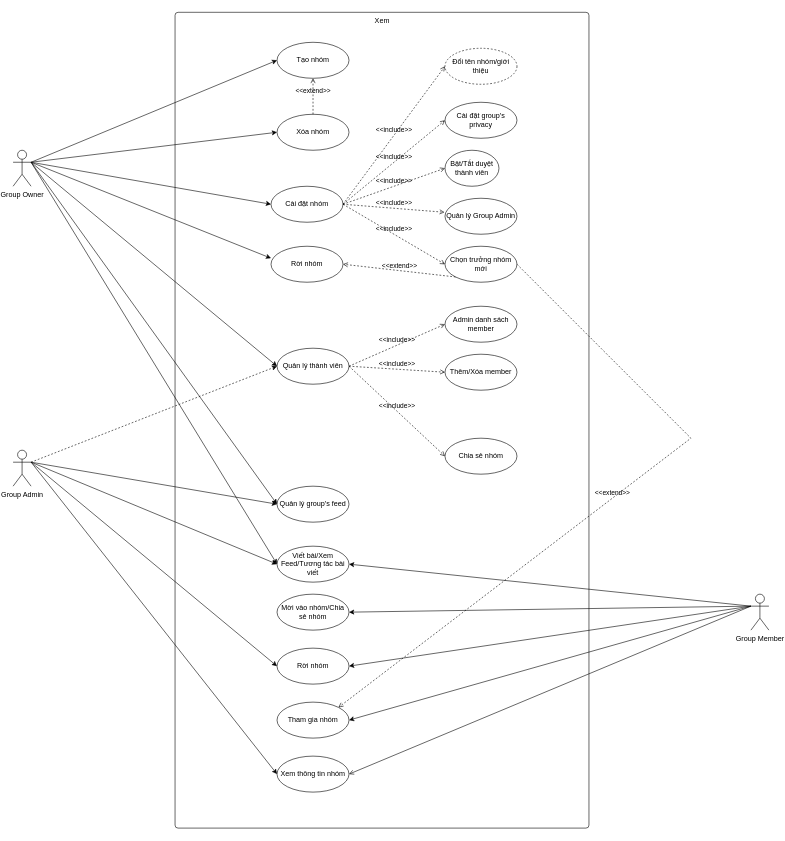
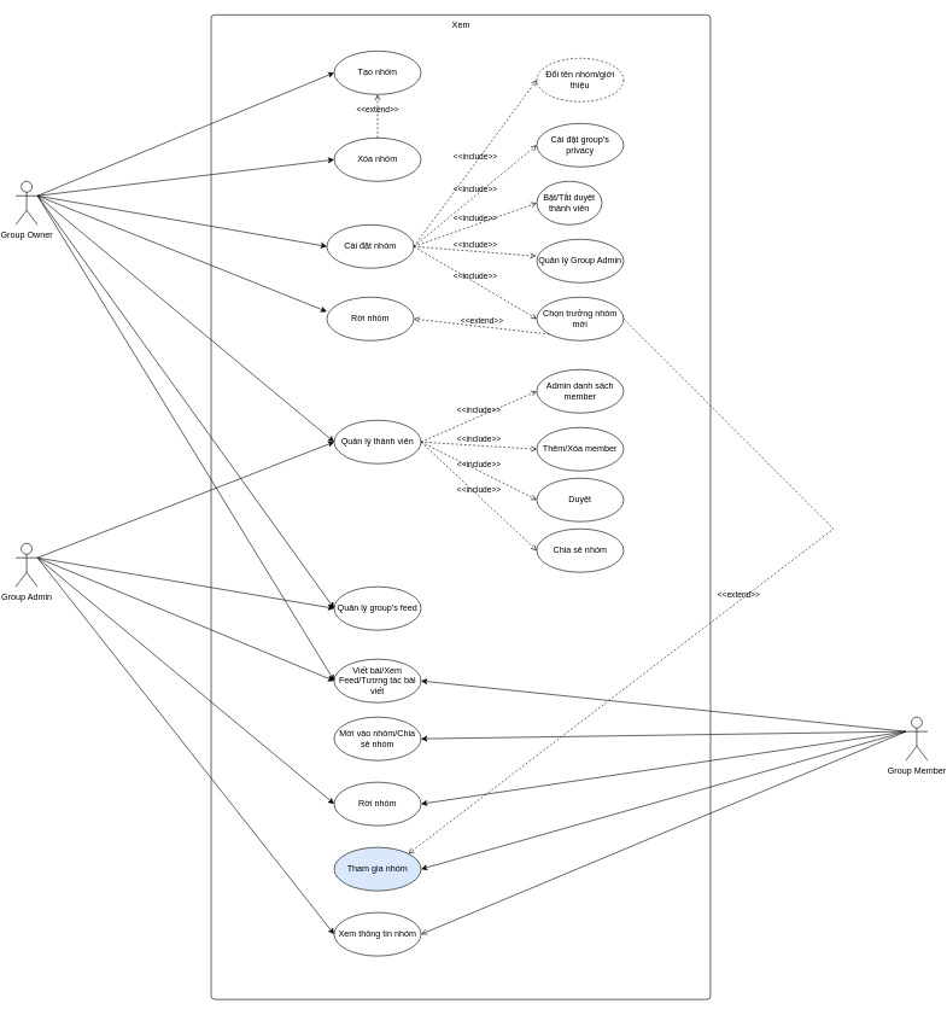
  <mxCell id="0" />
  <mxCell id="1" parent="0" />
  <mxCell id="2" value="Xem" style="html=1;align=center;verticalAlign=top;rounded=1;absoluteArcSize=1;arcSize=10;dashed=0;" vertex="1" parent="1"><mxGeometry x="290" y="20" width="690" height="1360" as="geometry" /></mxCell>
  <mxCell id="3" value="Group Owner" style="shape=umlActor;verticalLabelPosition=bottom;verticalAlign=top;html=1;" vertex="1" parent="1"><mxGeometry x="20" y="250" width="30" height="60" as="geometry" /></mxCell>
  <mxCell id="4" value="Group Admin" style="shape=umlActor;verticalLabelPosition=bottom;verticalAlign=top;html=1;" vertex="1" parent="1"><mxGeometry x="20" y="750" width="30" height="60" as="geometry" /></mxCell>
  <mxCell id="5" value="Group Member" style="shape=umlActor;verticalLabelPosition=bottom;verticalAlign=top;html=1;" vertex="1" parent="1"><mxGeometry x="1250" y="990" width="30" height="60" as="geometry" /></mxCell>
  <mxCell id="6" value="Tạo nhóm" style="ellipse;whiteSpace=wrap;html=1;verticalAlign=middle;" vertex="1" parent="1"><mxGeometry x="460" y="70" width="120" height="60" as="geometry" /></mxCell>
  <mxCell id="7" value="Cài đặt nhóm" style="ellipse;whiteSpace=wrap;html=1;verticalAlign=middle;" vertex="1" parent="1"><mxGeometry x="450" y="310" width="120" height="60" as="geometry" /></mxCell>
  <mxCell id="8" value="Quản lý thành viên" style="ellipse;whiteSpace=wrap;html=1;verticalAlign=middle;" vertex="1" parent="1"><mxGeometry x="460" y="580" width="120" height="60" as="geometry" /></mxCell>
  <mxCell id="9" value="Quản lý group's feed" style="ellipse;whiteSpace=wrap;html=1;verticalAlign=middle;" vertex="1" parent="1"><mxGeometry x="460" y="810" width="120" height="60" as="geometry" /></mxCell>
  <mxCell id="10" value="Xóa nhóm" style="ellipse;whiteSpace=wrap;html=1;verticalAlign=middle;" vertex="1" parent="1"><mxGeometry x="460" y="190" width="120" height="60" as="geometry" /></mxCell>
  <mxCell id="11" value="&amp;lt;&amp;lt;extend&amp;gt;&amp;gt;" style="html=1;verticalAlign=bottom;labelBackgroundColor=none;endArrow=open;endFill=0;dashed=1;rounded=0;exitX=0.5;exitY=0;exitDx=0;exitDy=0;entryX=0.5;entryY=1;entryDx=0;entryDy=0;" edge="1" parent="1" source="10" target="6"><mxGeometry width="160" relative="1" as="geometry"><mxPoint x="670" y="190" as="sourcePoint" /><mxPoint x="830" y="190" as="targetPoint" /></mxGeometry></mxCell>
  <mxCell id="12" value="Cài đặt group's privacy" style="ellipse;whiteSpace=wrap;html=1;" vertex="1" parent="1"><mxGeometry x="740" y="170" width="120" height="60" as="geometry" /></mxCell>
  <mxCell id="13" value="&amp;lt;&amp;lt;include&amp;gt;&amp;gt;" style="html=1;verticalAlign=bottom;labelBackgroundColor=none;endArrow=open;endFill=0;dashed=1;rounded=0;exitX=1;exitY=0.5;exitDx=0;exitDy=0;entryX=0;entryY=0.5;entryDx=0;entryDy=0;" edge="1" parent="1" source="7" target="12"><mxGeometry width="160" relative="1" as="geometry"><mxPoint x="620" y="390" as="sourcePoint" /><mxPoint x="780" y="390" as="targetPoint" /></mxGeometry></mxCell>
  <mxCell id="14" value="Bật/Tắt duyệt thành viên" style="ellipse;whiteSpace=wrap;html=1;" vertex="1" parent="1"><mxGeometry x="740" y="250" width="90" height="60" as="geometry" /></mxCell>
  <mxCell id="15" value="&amp;lt;&amp;lt;include&amp;gt;&amp;gt;" style="html=1;verticalAlign=bottom;labelBackgroundColor=none;endArrow=open;endFill=0;dashed=1;rounded=0;exitX=1;exitY=0.5;exitDx=0;exitDy=0;entryX=0;entryY=0.5;entryDx=0;entryDy=0;" edge="1" parent="1" source="7" target="14"><mxGeometry width="160" relative="1" as="geometry"><mxPoint x="590" y="330" as="sourcePoint" /><mxPoint x="720" y="270" as="targetPoint" /></mxGeometry></mxCell>
  <mxCell id="16" value="Quản lý Group Admin" style="ellipse;whiteSpace=wrap;html=1;" vertex="1" parent="1"><mxGeometry x="740" y="330" width="120" height="60" as="geometry" /></mxCell>
  <mxCell id="17" value="&amp;lt;&amp;lt;include&amp;gt;&amp;gt;" style="html=1;verticalAlign=bottom;labelBackgroundColor=none;endArrow=open;endFill=0;dashed=1;rounded=0;exitX=1;exitY=0.5;exitDx=0;exitDy=0;entryX=-0.007;entryY=0.389;entryDx=0;entryDy=0;entryPerimeter=0;" edge="1" parent="1" source="7" target="16"><mxGeometry width="160" relative="1" as="geometry"><mxPoint x="590" y="330" as="sourcePoint" /><mxPoint x="750" y="290" as="targetPoint" /></mxGeometry></mxCell>
  <mxCell id="18" value="Chọn trưởng nhóm mới" style="ellipse;whiteSpace=wrap;html=1;" vertex="1" parent="1"><mxGeometry x="740" y="410" width="120" height="60" as="geometry" /></mxCell>
  <mxCell id="19" value="&amp;lt;&amp;lt;include&amp;gt;&amp;gt;" style="html=1;verticalAlign=bottom;labelBackgroundColor=none;endArrow=open;endFill=0;dashed=1;rounded=0;exitX=1;exitY=0.5;exitDx=0;exitDy=0;entryX=0;entryY=0.5;entryDx=0;entryDy=0;" edge="1" parent="1" source="7" target="18"><mxGeometry width="160" relative="1" as="geometry"><mxPoint x="590" y="330" as="sourcePoint" /><mxPoint x="749.16" y="373.34" as="targetPoint" /></mxGeometry></mxCell>
  <mxCell id="20" value="Viết bài/Xem Feed/Tương tác bài viết" style="ellipse;whiteSpace=wrap;html=1;verticalAlign=middle;" vertex="1" parent="1"><mxGeometry x="460" y="910" width="120" height="60" as="geometry" /></mxCell>
  <mxCell id="21" value="Admin danh sách member" style="ellipse;whiteSpace=wrap;html=1;" vertex="1" parent="1"><mxGeometry x="740" y="510" width="120" height="60" as="geometry" /></mxCell>
  <mxCell id="22" value="Thêm/Xóa member" style="ellipse;whiteSpace=wrap;html=1;" vertex="1" parent="1"><mxGeometry x="740" y="590" width="120" height="60" as="geometry" /></mxCell>
+ <mxCell id="23" value="Duyệt" style="ellipse;whiteSpace=wrap;html=1;" vertex="1" parent="1"><mxGeometry x="740" y="660" width="120" height="60" as="geometry" /></mxCell>
  <mxCell id="24" value="&amp;lt;&amp;lt;include&amp;gt;&amp;gt;" style="html=1;verticalAlign=bottom;labelBackgroundColor=none;endArrow=open;endFill=0;dashed=1;rounded=0;exitX=1;exitY=0.5;exitDx=0;exitDy=0;entryX=0;entryY=0.5;entryDx=0;entryDy=0;" edge="1" parent="1" source="8" target="21"><mxGeometry width="160" relative="1" as="geometry"><mxPoint x="560" y="610" as="sourcePoint" /><mxPoint x="720" y="490" as="targetPoint" /></mxGeometry></mxCell>
  <mxCell id="25" value="&amp;lt;&amp;lt;include&amp;gt;&amp;gt;" style="html=1;verticalAlign=bottom;labelBackgroundColor=none;endArrow=open;endFill=0;dashed=1;rounded=0;exitX=1;exitY=0.5;exitDx=0;exitDy=0;entryX=0;entryY=0.5;entryDx=0;entryDy=0;" edge="1" parent="1" source="8" target="22"><mxGeometry width="160" relative="1" as="geometry"><mxPoint x="590" y="660" as="sourcePoint" /><mxPoint x="750" y="590" as="targetPoint" /></mxGeometry></mxCell>
+ <mxCell id="26" value="&amp;lt;&amp;lt;include&amp;gt;&amp;gt;" style="html=1;verticalAlign=bottom;labelBackgroundColor=none;endArrow=open;endFill=0;dashed=1;rounded=0;exitX=1;exitY=0.5;exitDx=0;exitDy=0;entryX=0;entryY=0.5;entryDx=0;entryDy=0;" edge="1" parent="1" source="8" target="23"><mxGeometry width="160" relative="1" as="geometry"><mxPoint x="590" y="660" as="sourcePoint" /><mxPoint x="750" y="670" as="targetPoint" /></mxGeometry></mxCell>
  <mxCell id="27" value="" style="endArrow=classic;html=1;rounded=0;entryX=0;entryY=0.5;entryDx=0;entryDy=0;" edge="1" parent="1" target="6"><mxGeometry width="50" height="50" relative="1" as="geometry"><mxPoint x="50" y="270" as="sourcePoint" /><mxPoint x="640" y="510" as="targetPoint" /></mxGeometry></mxCell>
  <mxCell id="28" value="" style="endArrow=classic;html=1;rounded=0;entryX=0;entryY=0.5;entryDx=0;entryDy=0;exitX=1;exitY=0.333;exitDx=0;exitDy=0;exitPerimeter=0;" edge="1" parent="1" source="3" target="10"><mxGeometry width="50" height="50" relative="1" as="geometry"><mxPoint x="60" y="280" as="sourcePoint" /><mxPoint x="340" y="110" as="targetPoint" /></mxGeometry></mxCell>
  <mxCell id="29" value="" style="endArrow=classic;html=1;rounded=0;entryX=0;entryY=0.5;entryDx=0;entryDy=0;" edge="1" parent="1" target="7"><mxGeometry width="50" height="50" relative="1" as="geometry"><mxPoint x="50" y="270" as="sourcePoint" /><mxPoint x="340" y="230" as="targetPoint" /></mxGeometry></mxCell>
  <mxCell id="30" value="" style="endArrow=classic;html=1;rounded=0;entryX=0;entryY=0.5;entryDx=0;entryDy=0;" edge="1" parent="1" target="8"><mxGeometry width="50" height="50" relative="1" as="geometry"><mxPoint x="50" y="270" as="sourcePoint" /><mxPoint x="340" y="330" as="targetPoint" /></mxGeometry></mxCell>
  <mxCell id="31" value="" style="endArrow=classic;html=1;rounded=0;entryX=0;entryY=0.5;entryDx=0;entryDy=0;exitX=1;exitY=0.333;exitDx=0;exitDy=0;exitPerimeter=0;" edge="1" parent="1" source="3" target="9"><mxGeometry width="50" height="50" relative="1" as="geometry"><mxPoint x="60" y="280" as="sourcePoint" /><mxPoint x="340" y="660" as="targetPoint" /></mxGeometry></mxCell>
  <mxCell id="32" value="Đổi tên nhóm/giới thiệu" style="ellipse;whiteSpace=wrap;html=1;dashed=1;" vertex="1" parent="1"><mxGeometry x="740" y="80" width="120" height="60" as="geometry" /></mxCell>
  <mxCell id="33" value="&amp;lt;&amp;lt;include&amp;gt;&amp;gt;" style="html=1;verticalAlign=bottom;labelBackgroundColor=none;endArrow=open;endFill=0;dashed=1;rounded=0;exitX=1;exitY=0.5;exitDx=0;exitDy=0;entryX=0;entryY=0.5;entryDx=0;entryDy=0;" edge="1" parent="1" source="7" target="32"><mxGeometry width="160" relative="1" as="geometry"><mxPoint x="590" y="330" as="sourcePoint" /><mxPoint x="750" y="210" as="targetPoint" /></mxGeometry></mxCell>
- <mxCell id="34" value="" style="endArrow=classic;html=1;rounded=0;entryX=0;entryY=0.5;entryDx=0;entryDy=0;exitX=1;exitY=0.333;exitDx=0;exitDy=0;exitPerimeter=0;dashed=1;" edge="1" parent="1" source="4" target="8"><mxGeometry width="50" height="50" relative="1" as="geometry"><mxPoint x="60" y="280" as="sourcePoint" /><mxPoint x="340" y="830" as="targetPoint" /></mxGeometry></mxCell>
+ <mxCell id="34" value="" style="endArrow=classic;html=1;rounded=0;entryX=0;entryY=0.5;entryDx=0;entryDy=0;exitX=1;exitY=0.333;exitDx=0;exitDy=0;exitPerimeter=0;" edge="1" parent="1" source="4" target="8"><mxGeometry width="50" height="50" relative="1" as="geometry"><mxPoint x="60" y="280" as="sourcePoint" /><mxPoint x="340" y="830" as="targetPoint" /></mxGeometry></mxCell>
  <mxCell id="35" value="" style="endArrow=classic;html=1;rounded=0;entryX=0;entryY=0.5;entryDx=0;entryDy=0;" edge="1" parent="1" target="9"><mxGeometry width="50" height="50" relative="1" as="geometry"><mxPoint x="50" y="770" as="sourcePoint" /><mxPoint x="340" y="620" as="targetPoint" /></mxGeometry></mxCell>
  <mxCell id="36" value="" style="endArrow=classic;html=1;rounded=0;exitX=1;exitY=0.333;exitDx=0;exitDy=0;exitPerimeter=0;entryX=0;entryY=0.5;entryDx=0;entryDy=0;" edge="1" parent="1" source="3" target="20"><mxGeometry width="50" height="50" relative="1" as="geometry"><mxPoint x="60" y="280" as="sourcePoint" /><mxPoint x="320" y="940" as="targetPoint" /></mxGeometry></mxCell>
  <mxCell id="37" value="" style="endArrow=classic;html=1;rounded=0;entryX=0;entryY=0.5;entryDx=0;entryDy=0;exitX=1;exitY=0.333;exitDx=0;exitDy=0;exitPerimeter=0;" edge="1" parent="1" source="4" target="20"><mxGeometry width="50" height="50" relative="1" as="geometry"><mxPoint x="60" y="780" as="sourcePoint" /><mxPoint x="340" y="830" as="targetPoint" /></mxGeometry></mxCell>
  <mxCell id="38" value="" style="endArrow=classic;html=1;rounded=0;entryX=1;entryY=0.5;entryDx=0;entryDy=0;exitX=0;exitY=0.333;exitDx=0;exitDy=0;exitPerimeter=0;" edge="1" parent="1" source="5" target="20"><mxGeometry width="50" height="50" relative="1" as="geometry"><mxPoint x="50" y="940" as="sourcePoint" /><mxPoint x="310" y="960" as="targetPoint" /></mxGeometry></mxCell>
  <mxCell id="39" value="Mời vào nhóm/Chia sẻ nhóm" style="ellipse;whiteSpace=wrap;html=1;verticalAlign=middle;" vertex="1" parent="1"><mxGeometry x="460" y="990" width="120" height="60" as="geometry" /></mxCell>
  <mxCell id="40" value="Rời nhóm" style="ellipse;whiteSpace=wrap;html=1;verticalAlign=middle;" vertex="1" parent="1"><mxGeometry x="460" y="1080" width="120" height="60" as="geometry" /></mxCell>
- <mxCell id="41" value="Tham gia nhóm" style="ellipse;whiteSpace=wrap;html=1;verticalAlign=middle;" vertex="1" parent="1"><mxGeometry x="460" y="1170" width="120" height="60" as="geometry" /></mxCell>
+ <mxCell id="41" value="Tham gia nhóm" style="ellipse;whiteSpace=wrap;html=1;verticalAlign=middle;fillColor=#dae8fc;" vertex="1" parent="1"><mxGeometry x="460" y="1170" width="120" height="60" as="geometry" /></mxCell>
  <mxCell id="42" value="" style="endArrow=classic;html=1;rounded=0;entryX=1;entryY=0.5;entryDx=0;entryDy=0;exitX=0;exitY=0.333;exitDx=0;exitDy=0;exitPerimeter=0;" edge="1" parent="1" source="5" target="41"><mxGeometry width="50" height="50" relative="1" as="geometry"><mxPoint x="1220" y="1050" as="sourcePoint" /><mxPoint x="470" y="950" as="targetPoint" /></mxGeometry></mxCell>
  <mxCell id="43" value="" style="endArrow=classic;html=1;rounded=0;entryX=1;entryY=0.5;entryDx=0;entryDy=0;exitX=0;exitY=0.333;exitDx=0;exitDy=0;exitPerimeter=0;" edge="1" parent="1" source="5" target="40"><mxGeometry width="50" height="50" relative="1" as="geometry"><mxPoint x="1210" y="1030" as="sourcePoint" /><mxPoint x="470" y="1210" as="targetPoint" /></mxGeometry></mxCell>
  <mxCell id="44" value="" style="endArrow=classic;html=1;rounded=0;entryX=1;entryY=0.5;entryDx=0;entryDy=0;exitX=0;exitY=0.333;exitDx=0;exitDy=0;exitPerimeter=0;" edge="1" parent="1" source="5" target="39"><mxGeometry width="50" height="50" relative="1" as="geometry"><mxPoint x="1180" y="1020" as="sourcePoint" /><mxPoint x="470" y="1120" as="targetPoint" /></mxGeometry></mxCell>
  <mxCell id="45" value="" style="endArrow=classic;html=1;rounded=0;entryX=0;entryY=0.5;entryDx=0;entryDy=0;" edge="1" parent="1" target="40"><mxGeometry width="50" height="50" relative="1" as="geometry"><mxPoint x="50" y="770" as="sourcePoint" /><mxPoint x="470" y="950" as="targetPoint" /></mxGeometry></mxCell>
  <mxCell id="46" value="&amp;lt;&amp;lt;extend&amp;gt;&amp;gt;" style="html=1;verticalAlign=bottom;labelBackgroundColor=none;endArrow=open;endFill=0;dashed=1;rounded=0;exitX=1;exitY=0.5;exitDx=0;exitDy=0;entryX=1;entryY=0;entryDx=0;entryDy=0;" edge="1" parent="1" source="18" target="41"><mxGeometry width="160" relative="1" as="geometry"><mxPoint x="530" y="200" as="sourcePoint" /><mxPoint x="530" y="140" as="targetPoint" /><Array as="points"><mxPoint x="1150" y="730" /></Array></mxGeometry></mxCell>
  <mxCell id="47" value="Xem thông tin nhóm" style="ellipse;whiteSpace=wrap;html=1;verticalAlign=middle;" vertex="1" parent="1"><mxGeometry x="460" y="1260" width="120" height="60" as="geometry" /></mxCell>
  <mxCell id="48" value="" style="endArrow=classic;html=1;rounded=0;entryX=0;entryY=0.5;entryDx=0;entryDy=0;exitX=1;exitY=0.333;exitDx=0;exitDy=0;exitPerimeter=0;" edge="1" parent="1" source="4" target="47"><mxGeometry width="50" height="50" relative="1" as="geometry"><mxPoint x="60" y="780" as="sourcePoint" /><mxPoint x="470" y="1120" as="targetPoint" /></mxGeometry></mxCell>
  <mxCell id="49" value="" style="endArrow=open;html=1;rounded=0;entryX=1;entryY=0.5;entryDx=0;entryDy=0;exitX=0;exitY=0.333;exitDx=0;exitDy=0;exitPerimeter=0;" edge="1" parent="1" source="5" target="47"><mxGeometry width="50" height="50" relative="1" as="geometry"><mxPoint x="1240" y="1080" as="sourcePoint" /><mxPoint x="590" y="1210" as="targetPoint" /></mxGeometry></mxCell>
  <mxCell id="50" value="Rời nhóm" style="ellipse;whiteSpace=wrap;html=1;verticalAlign=middle;" vertex="1" parent="1"><mxGeometry x="450" y="410" width="120" height="60" as="geometry" /></mxCell>
  <mxCell id="51" value="" style="endArrow=classic;html=1;rounded=0;entryX=0;entryY=0.333;entryDx=0;entryDy=0;exitX=1;exitY=0.333;exitDx=0;exitDy=0;exitPerimeter=0;entryPerimeter=0;" edge="1" parent="1" source="3" target="50"><mxGeometry width="50" height="50" relative="1" as="geometry"><mxPoint x="60" y="280" as="sourcePoint" /><mxPoint x="460" y="350" as="targetPoint" /></mxGeometry></mxCell>
  <mxCell id="52" value="&amp;lt;&amp;lt;extend&amp;gt;&amp;gt;" style="html=1;verticalAlign=bottom;labelBackgroundColor=none;endArrow=open;endFill=0;dashed=1;rounded=0;entryX=1;entryY=0.5;entryDx=0;entryDy=0;exitX=0;exitY=1;exitDx=0;exitDy=0;" edge="1" parent="1" source="18" target="50"><mxGeometry width="160" relative="1" as="geometry"><mxPoint x="480" y="510" as="sourcePoint" /><mxPoint x="640" y="510" as="targetPoint" /></mxGeometry></mxCell>
  <mxCell id="53" value="Chia sẻ nhóm" style="ellipse;whiteSpace=wrap;html=1;" vertex="1" parent="1"><mxGeometry x="740" y="730" width="120" height="60" as="geometry" /></mxCell>
  <mxCell id="54" value="&amp;lt;&amp;lt;include&amp;gt;&amp;gt;" style="html=1;verticalAlign=bottom;labelBackgroundColor=none;endArrow=open;endFill=0;dashed=1;rounded=0;exitX=1;exitY=0.5;exitDx=0;exitDy=0;entryX=0;entryY=0.5;entryDx=0;entryDy=0;" edge="1" parent="1" source="8" target="53"><mxGeometry width="160" relative="1" as="geometry"><mxPoint x="590" y="620" as="sourcePoint" /><mxPoint x="750" y="700" as="targetPoint" /></mxGeometry></mxCell>
